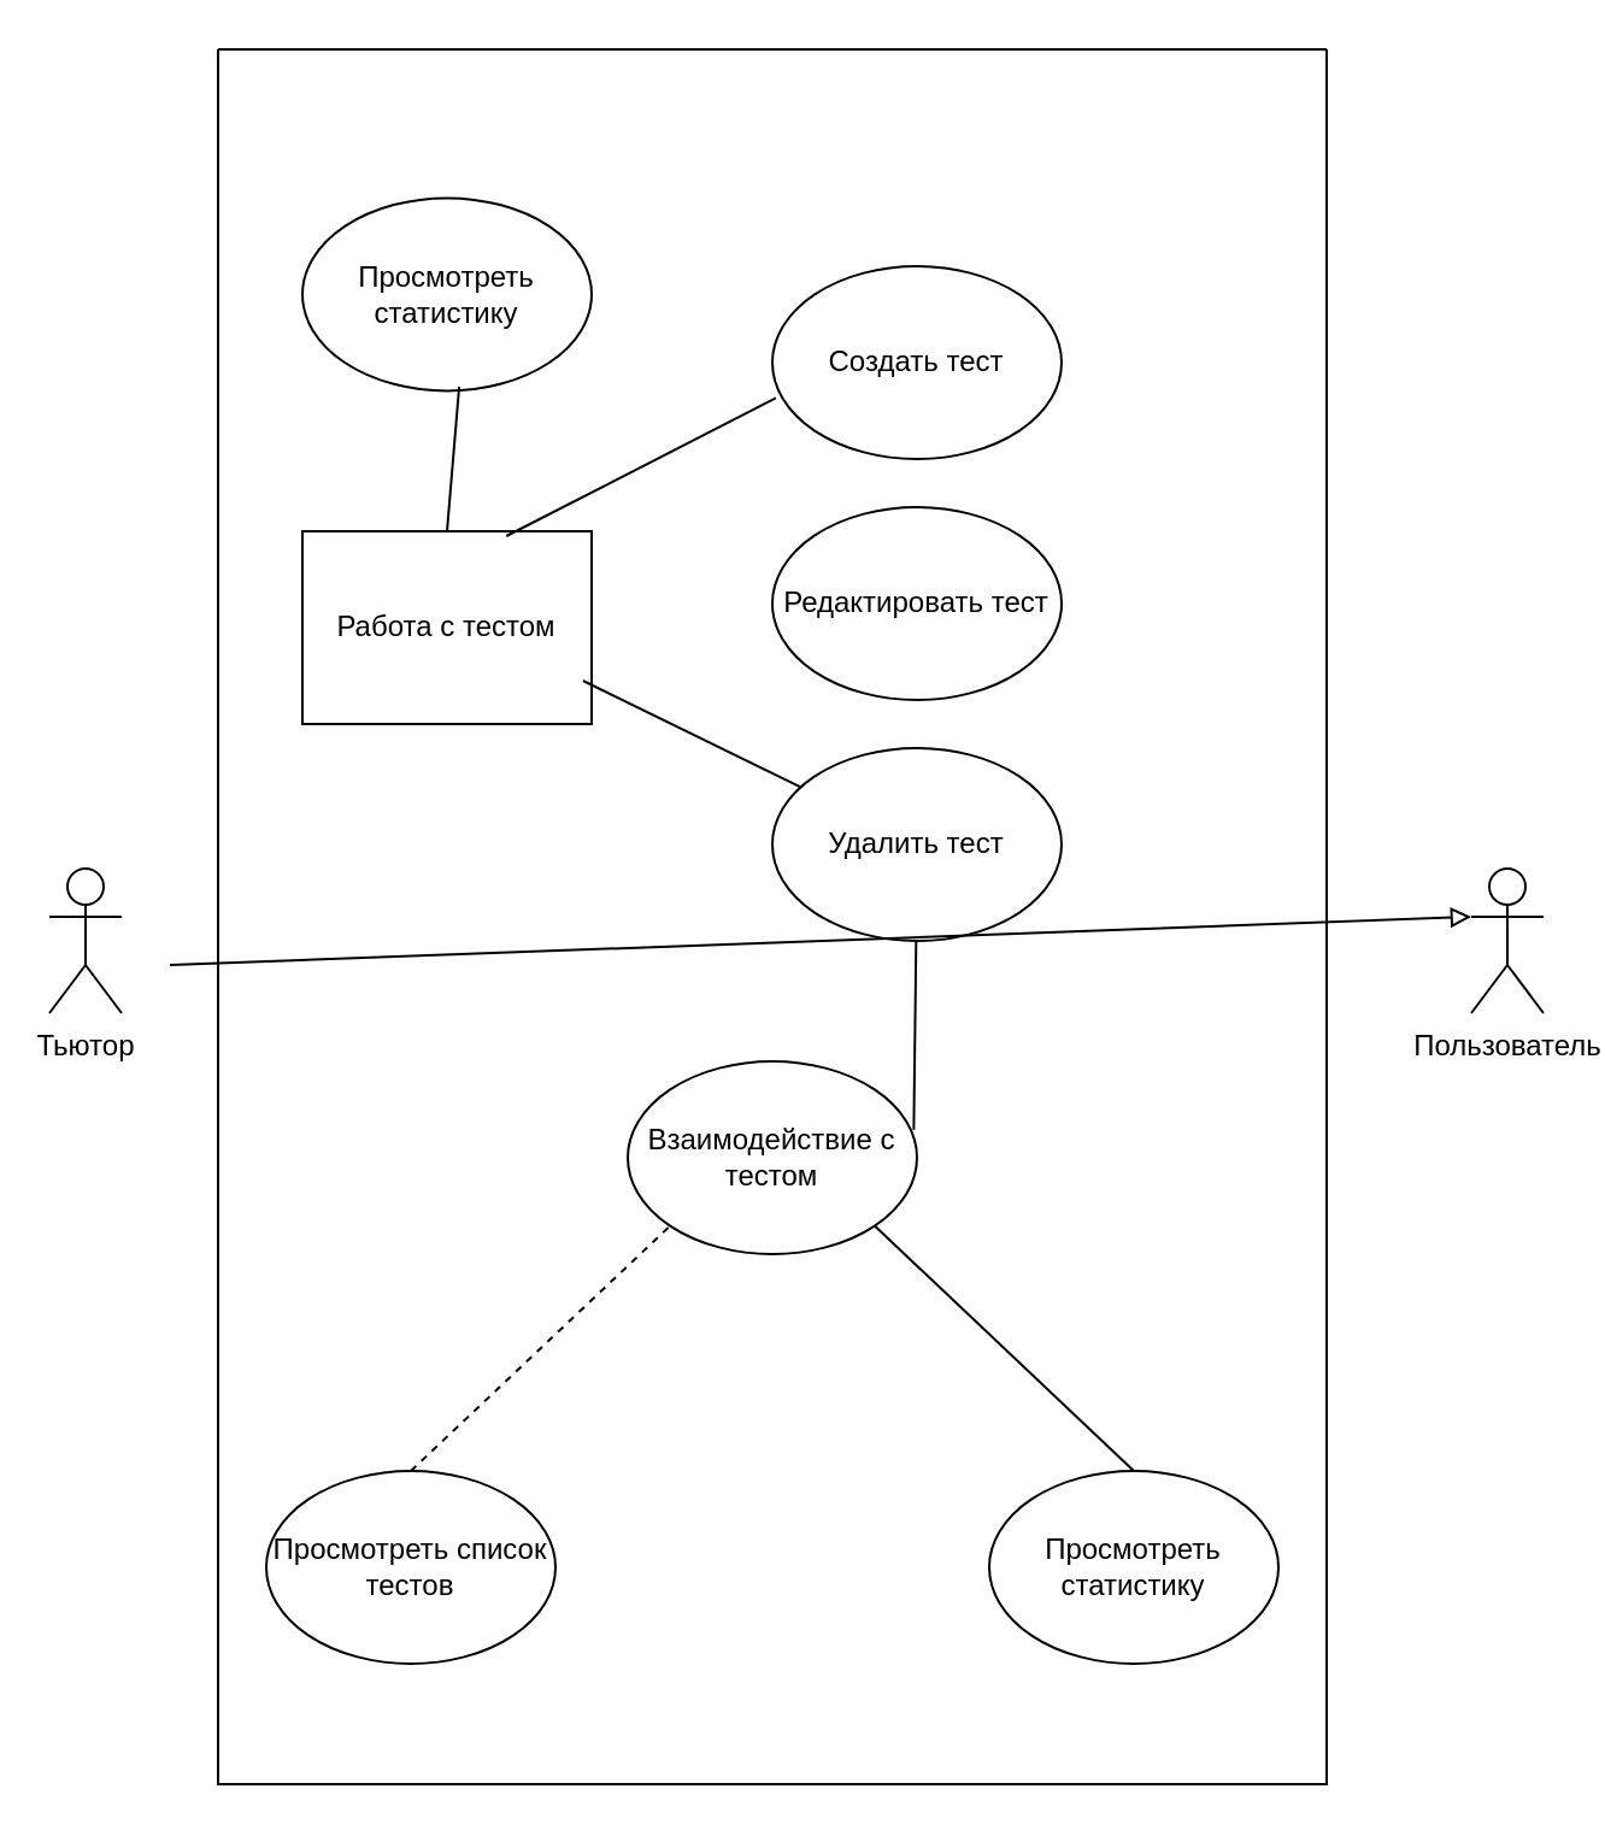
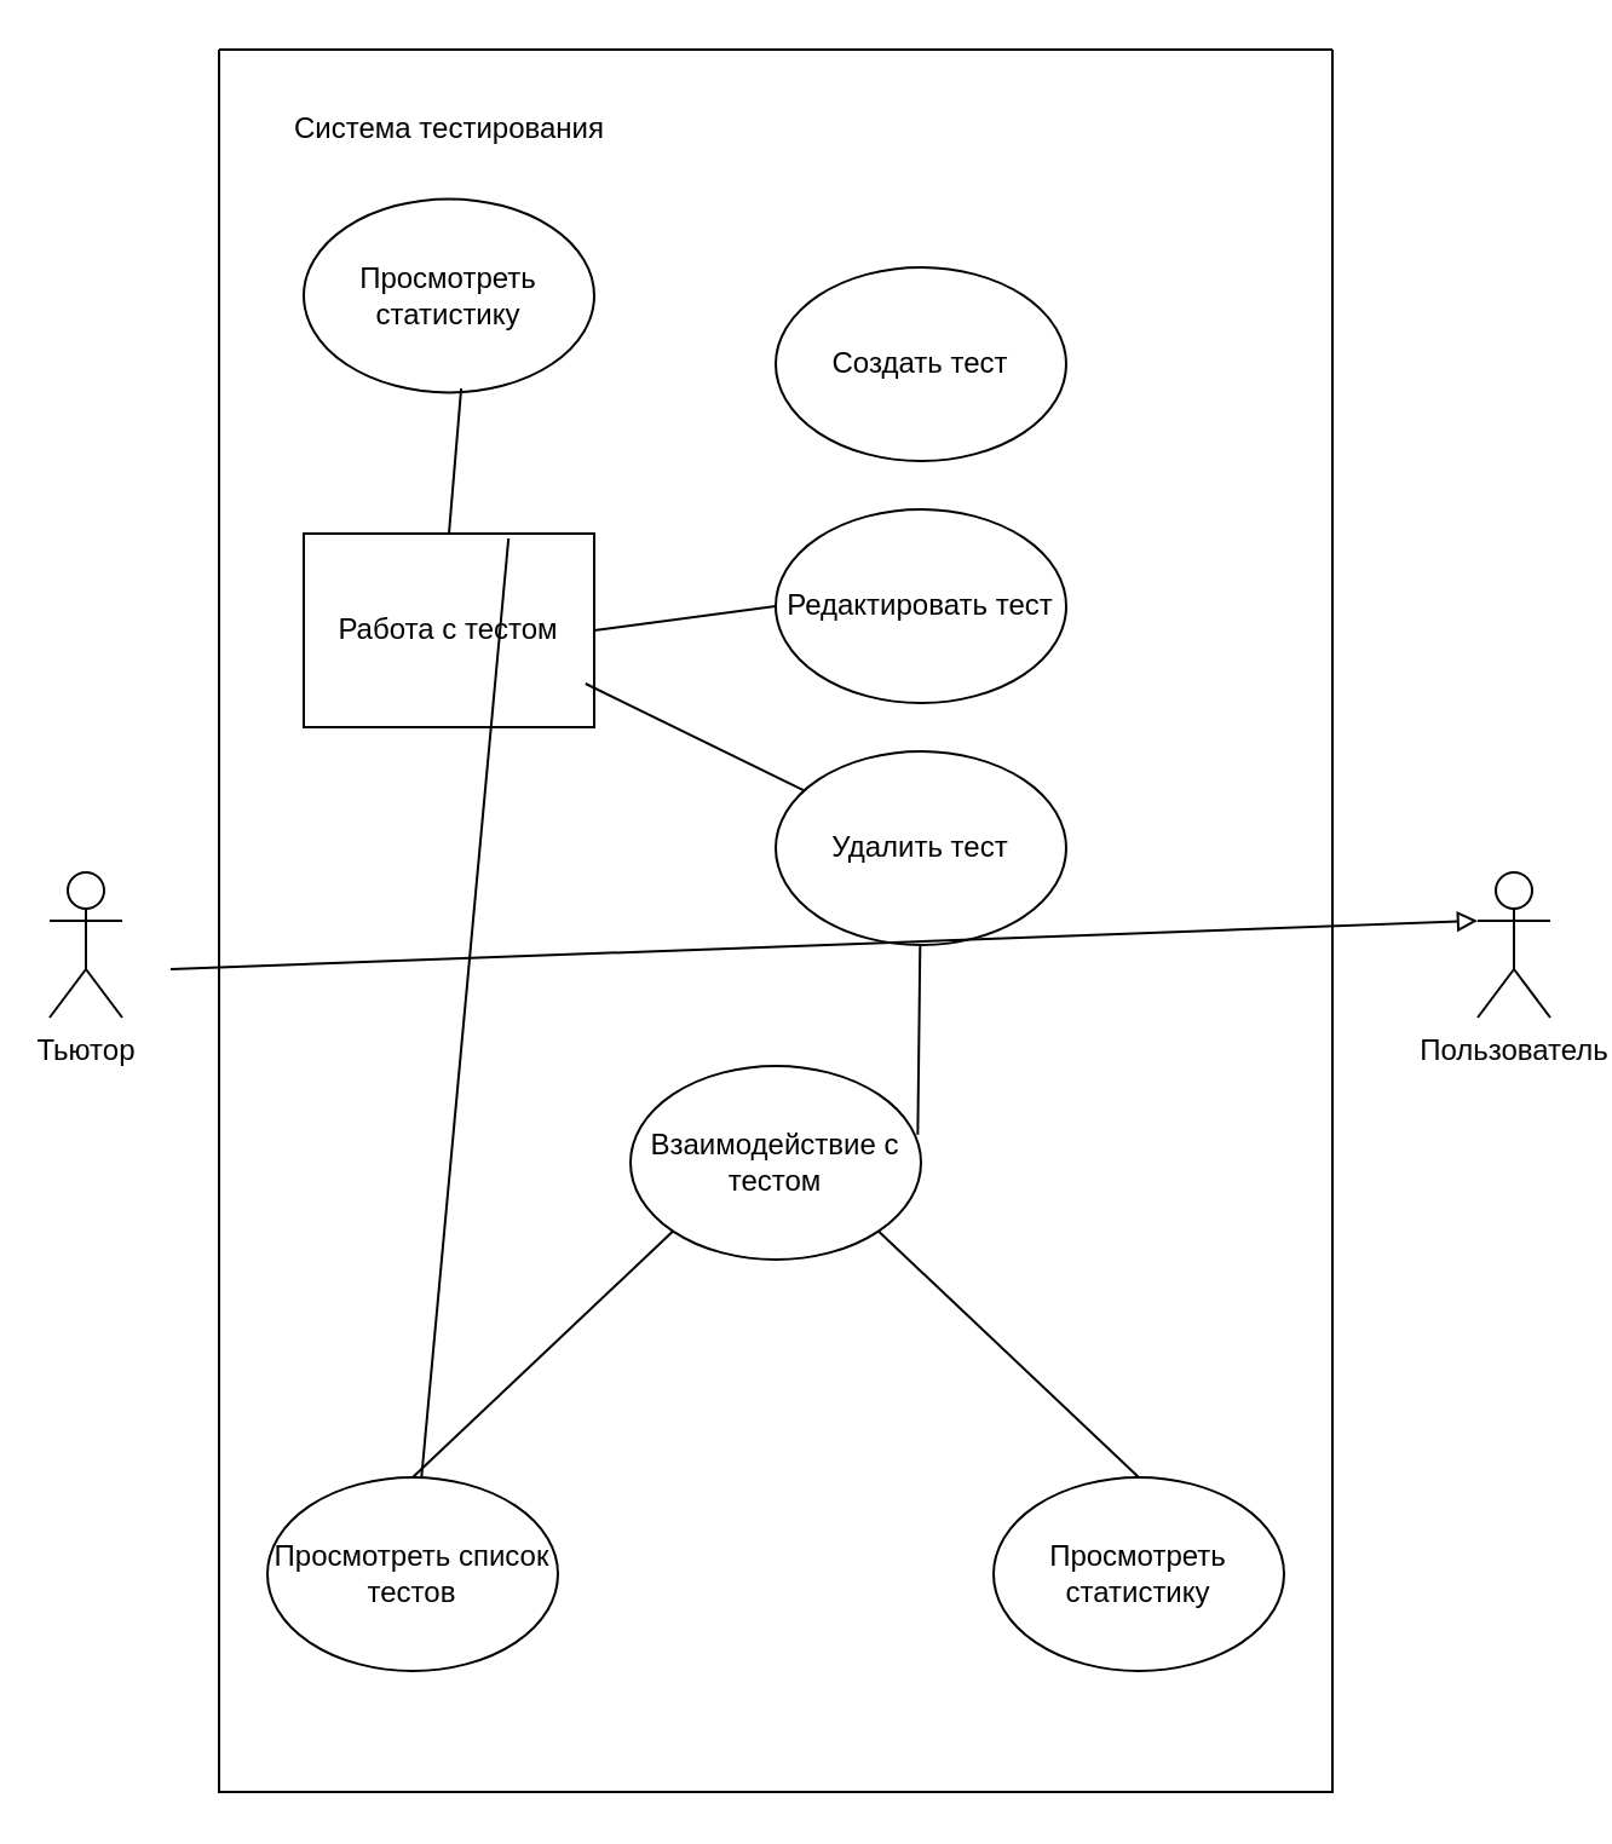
  <mxCell id="0" />
  <mxCell id="1" parent="0" />
  <mxCell id="2" value="Тьютор" style="shape=umlActor;verticalLabelPosition=bottom;verticalAlign=top;html=1;outlineConnect=0;" parent="1" vertex="1"><mxGeometry x="20" y="360" width="30" height="60" as="geometry" /></mxCell>
  <mxCell id="3" value="Пользователь" style="shape=umlActor;verticalLabelPosition=bottom;verticalAlign=top;html=1;outlineConnect=0;" parent="1" vertex="1"><mxGeometry x="610" y="360" width="30" height="60" as="geometry" /></mxCell>
  <mxCell id="4" value="" style="swimlane;startSize=0;" parent="1" vertex="1"><mxGeometry x="90" y="20" width="460" height="720" as="geometry"><mxRectangle x="340" y="200" width="50" height="40" as="alternateBounds" /></mxGeometry></mxCell>
  <mxCell id="5" value="Создать тест" style="ellipse;whiteSpace=wrap;html=1;" parent="4" vertex="1"><mxGeometry x="230" y="90" width="120" height="80" as="geometry" /></mxCell>
+ <mxCell id="6" value="Система тестирования" style="text;html=1;align=center;verticalAlign=middle;resizable=0;points=[];autosize=1;strokeColor=none;fillColor=none;" parent="4" vertex="1"><mxGeometry x="20" y="18" width="150" height="30" as="geometry" /></mxCell>
  <mxCell id="7" value="Редактировать тест" style="ellipse;whiteSpace=wrap;html=1;" parent="4" vertex="1"><mxGeometry x="230" y="190" width="120" height="80" as="geometry" /></mxCell>
  <mxCell id="8" value="Удалить тест" style="ellipse;whiteSpace=wrap;html=1;" parent="4" vertex="1"><mxGeometry x="230" y="290" width="120" height="80" as="geometry" /></mxCell>
  <mxCell id="9" value="Просмотреть список тестов" style="ellipse;whiteSpace=wrap;html=1;" parent="4" vertex="1"><mxGeometry x="20" y="590" width="120" height="80" as="geometry" /></mxCell>
  <mxCell id="10" value="Просмотреть статистику" style="ellipse;whiteSpace=wrap;html=1;" parent="4" vertex="1"><mxGeometry x="320" y="590" width="120" height="80" as="geometry" /></mxCell>
  <mxCell id="11" value="Работа с тестом" style="whiteSpace=wrap;html=1;rounded=0;" vertex="1" parent="4"><mxGeometry x="35" y="200" width="120" height="80" as="geometry" /></mxCell>
- <mxCell id="12" value="" style="endArrow=none;html=1;rounded=0;entryX=0.012;entryY=0.684;entryDx=0;entryDy=0;entryPerimeter=0;exitX=0.705;exitY=0.025;exitDx=0;exitDy=0;exitPerimeter=0;" edge="1" parent="4" source="11" target="5"><mxGeometry width="50" height="50" relative="1" as="geometry"><mxPoint x="140" y="200" as="sourcePoint" /><mxPoint x="190" y="150" as="targetPoint" /></mxGeometry></mxCell>
+ <mxCell id="12" value="" style="endArrow=none;html=1;rounded=0;exitX=0.705;exitY=0.025;exitDx=0;exitDy=0;exitPerimeter=0;" edge="1" parent="4" source="11" target="9"><mxGeometry width="50" height="50" relative="1" as="geometry"><mxPoint x="140" y="200" as="sourcePoint" /><mxPoint x="190" y="150" as="targetPoint" /></mxGeometry></mxCell>
+ <mxCell id="13" value="" style="endArrow=none;html=1;rounded=0;entryX=0;entryY=0.5;entryDx=0;entryDy=0;exitX=1;exitY=0.5;exitDx=0;exitDy=0;" edge="1" parent="4" source="11" target="7"><mxGeometry width="50" height="50" relative="1" as="geometry"><mxPoint x="130" y="212" as="sourcePoint" /><mxPoint x="241" y="155" as="targetPoint" /></mxGeometry></mxCell>
  <mxCell id="14" value="" style="endArrow=none;html=1;rounded=0;exitX=0.97;exitY=0.775;exitDx=0;exitDy=0;exitPerimeter=0;" edge="1" parent="4" source="11" target="8"><mxGeometry width="50" height="50" relative="1" as="geometry"><mxPoint x="165" y="250" as="sourcePoint" /><mxPoint x="240" y="240" as="targetPoint" /></mxGeometry></mxCell>
  <mxCell id="15" value="Взаимодействие с тестом" style="ellipse;whiteSpace=wrap;html=1;" vertex="1" parent="4"><mxGeometry x="170" y="420" width="120" height="80" as="geometry" /></mxCell>
- <mxCell id="16" value="" style="endArrow=none;html=1;rounded=0;exitX=0.5;exitY=0;exitDx=0;exitDy=0;entryX=0;entryY=1;entryDx=0;entryDy=0;dashed=1;" edge="1" parent="4" source="9" target="15"><mxGeometry width="50" height="50" relative="1" as="geometry"><mxPoint x="70" y="560" as="sourcePoint" /><mxPoint x="120" y="510" as="targetPoint" /></mxGeometry></mxCell>
+ <mxCell id="16" value="" style="endArrow=none;html=1;rounded=0;exitX=0.5;exitY=0;exitDx=0;exitDy=0;entryX=0;entryY=1;entryDx=0;entryDy=0;" edge="1" parent="4" source="9" target="15"><mxGeometry width="50" height="50" relative="1" as="geometry"><mxPoint x="70" y="560" as="sourcePoint" /><mxPoint x="120" y="510" as="targetPoint" /></mxGeometry></mxCell>
  <mxCell id="17" value="" style="endArrow=none;html=1;rounded=0;entryX=1;entryY=1;entryDx=0;entryDy=0;exitX=0.5;exitY=0;exitDx=0;exitDy=0;" edge="1" parent="4" source="10" target="15"><mxGeometry width="50" height="50" relative="1" as="geometry"><mxPoint x="240" y="600" as="sourcePoint" /><mxPoint x="240" y="510" as="targetPoint" /></mxGeometry></mxCell>
  <mxCell id="18" value="Просмотреть статистику" style="ellipse;whiteSpace=wrap;html=1;" vertex="1" parent="4"><mxGeometry x="35" y="61.72" width="120" height="80" as="geometry" /></mxCell>
  <mxCell id="19" value="" style="endArrow=none;html=1;rounded=0;entryX=0.5;entryY=0;entryDx=0;entryDy=0;exitX=0.542;exitY=0.979;exitDx=0;exitDy=0;exitPerimeter=0;" edge="1" source="18" parent="4" target="11"><mxGeometry width="50" height="50" relative="1" as="geometry"><mxPoint x="-45" y="71.72" as="sourcePoint" /><mxPoint x="-13" y="-40.28" as="targetPoint" /></mxGeometry></mxCell>
  <mxCell id="20" value="" style="endArrow=none;html=1;rounded=0;exitX=0.989;exitY=0.355;exitDx=0;exitDy=0;exitPerimeter=0;" parent="1" source="15" target="8" edge="1"><mxGeometry width="50" height="50" relative="1" as="geometry"><mxPoint x="480" y="470" as="sourcePoint" /><mxPoint x="590" y="400" as="targetPoint" /></mxGeometry></mxCell>
  <mxCell id="21" value="" style="endArrow=block;html=1;rounded=0;exitX=1;exitY=0.333;exitDx=0;exitDy=0;exitPerimeter=0;endFill=0;" edge="1" parent="1"><mxGeometry width="50" height="50" relative="1" as="geometry"><mxPoint x="70" y="400" as="sourcePoint" /><mxPoint x="610" y="380" as="targetPoint" /></mxGeometry></mxCell>
